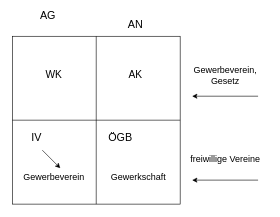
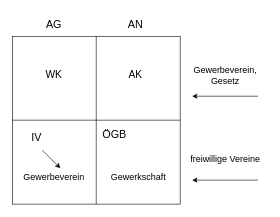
  <mxCell id="0" />
  <mxCell id="1" parent="0" />
  <mxCell id="2" value="" style="rounded=0;whiteSpace=wrap;html=1;" vertex="1" parent="1"><mxGeometry x="20" y="60" width="280" height="280" as="geometry" /></mxCell>
  <mxCell id="3" value="" style="endArrow=none;html=1;rounded=0;entryX=0.5;entryY=0;entryDx=0;entryDy=0;exitX=0.5;exitY=1;exitDx=0;exitDy=0;" edge="1" parent="1" source="2" target="2"><mxGeometry width="50" height="50" relative="1" as="geometry"><mxPoint x="200" y="180" as="sourcePoint" /><mxPoint x="250" y="130" as="targetPoint" /></mxGeometry></mxCell>
  <mxCell id="4" value="" style="endArrow=none;html=1;rounded=0;entryX=1;entryY=0.5;entryDx=0;entryDy=0;exitX=0;exitY=0.5;exitDx=0;exitDy=0;" edge="1" parent="1" source="2" target="2"><mxGeometry width="50" height="50" relative="1" as="geometry"><mxPoint x="90" y="320" as="sourcePoint" /><mxPoint x="140" y="270" as="targetPoint" /></mxGeometry></mxCell>
- <mxCell id="5" value="&lt;font style=&quot;font-size: 18px;&quot;&gt;AG&lt;/font&gt;" style="text;html=1;align=center;verticalAlign=middle;resizable=0;points=[];autosize=1;strokeColor=none;fillColor=none;" vertex="1" parent="1"><mxGeometry x="54" y="5" width="50" height="40" as="geometry" /></mxCell>
+ <mxCell id="5" value="&lt;font style=&quot;font-size: 18px;&quot;&gt;AG&lt;/font&gt;" style="text;html=1;align=center;verticalAlign=middle;resizable=0;points=[];autosize=1;strokeColor=none;fillColor=none;" vertex="1" parent="1"><mxGeometry x="64" y="20" width="50" height="40" as="geometry" /></mxCell>
  <mxCell id="6" value="&lt;font style=&quot;font-size: 18px;&quot;&gt;AN&lt;/font&gt;" style="text;html=1;align=center;verticalAlign=middle;resizable=0;points=[];autosize=1;strokeColor=none;fillColor=none;" vertex="1" parent="1"><mxGeometry x="200" y="20" width="50" height="40" as="geometry" /></mxCell>
  <mxCell id="7" value="&lt;font style=&quot;font-size: 17px;&quot;&gt;AK&lt;/font&gt;" style="text;html=1;align=center;verticalAlign=middle;resizable=0;points=[];autosize=1;strokeColor=none;fillColor=none;" vertex="1" parent="1"><mxGeometry x="200" y="110" width="50" height="30" as="geometry" /></mxCell>
  <mxCell id="8" value="&lt;font style=&quot;font-size: 17px;&quot;&gt;WK&lt;/font&gt;" style="text;html=1;align=center;verticalAlign=middle;resizable=0;points=[];autosize=1;strokeColor=none;fillColor=none;" vertex="1" parent="1"><mxGeometry x="64" y="110" width="50" height="30" as="geometry" /></mxCell>
  <mxCell id="9" value="&lt;font style=&quot;font-size: 15px;&quot;&gt;Gewerbeverein,&lt;br&gt;Gesetz&lt;/font&gt;" style="text;html=1;align=center;verticalAlign=middle;resizable=0;points=[];autosize=1;strokeColor=none;fillColor=none;" vertex="1" parent="1"><mxGeometry x="320" y="100" width="110" height="50" as="geometry" /></mxCell>
  <mxCell id="10" value="" style="endArrow=classic;html=1;rounded=0;entryX=0;entryY=1.2;entryDx=0;entryDy=0;entryPerimeter=0;" edge="1" parent="1" target="9"><mxGeometry width="50" height="50" relative="1" as="geometry"><mxPoint x="430" y="160" as="sourcePoint" /><mxPoint x="410" y="180" as="targetPoint" /></mxGeometry></mxCell>
  <mxCell id="11" value="&lt;span style=&quot;font-size: 15px;&quot;&gt;freiwillige Vereine&lt;/span&gt;" style="text;html=1;align=center;verticalAlign=middle;resizable=0;points=[];autosize=1;strokeColor=none;fillColor=none;" vertex="1" parent="1"><mxGeometry x="305" y="250" width="140" height="30" as="geometry" /></mxCell>
  <mxCell id="12" value="" style="endArrow=classic;html=1;rounded=0;" edge="1" parent="1"><mxGeometry width="50" height="50" relative="1" as="geometry"><mxPoint x="430" y="300" as="sourcePoint" /><mxPoint x="320" y="300" as="targetPoint" /></mxGeometry></mxCell>
- <mxCell id="13" value="&lt;font style=&quot;font-size: 18px;&quot;&gt;ÖGB&lt;/font&gt;" style="text;html=1;align=center;verticalAlign=middle;resizable=0;points=[];autosize=1;strokeColor=none;fillColor=none;" vertex="1" parent="1"><mxGeometry x="170" y="210" width="60" height="40" as="geometry" /></mxCell>
+ <mxCell id="13" value="&lt;font style=&quot;font-size: 18px;&quot;&gt;ÖGB&lt;/font&gt;" style="text;html=1;align=center;verticalAlign=middle;resizable=0;points=[];autosize=1;strokeColor=none;fillColor=none;" vertex="1" parent="1"><mxGeometry x="160" y="205" width="60" height="40" as="geometry" /></mxCell>
  <mxCell id="14" value="&lt;font style=&quot;font-size: 18px;&quot;&gt;IV&lt;/font&gt;" style="text;html=1;align=center;verticalAlign=middle;resizable=0;points=[];autosize=1;strokeColor=none;fillColor=none;" vertex="1" parent="1"><mxGeometry x="40" y="210" width="40" height="40" as="geometry" /></mxCell>
  <mxCell id="15" value="&lt;span style=&quot;font-size: 15px;&quot;&gt;Gewerbeverein&lt;/span&gt;" style="text;html=1;align=center;verticalAlign=middle;resizable=0;points=[];autosize=1;strokeColor=none;fillColor=none;" vertex="1" parent="1"><mxGeometry x="24" y="280" width="130" height="30" as="geometry" /></mxCell>
  <mxCell id="16" value="&lt;span style=&quot;font-size: 15px;&quot;&gt;Gewerkschaft&lt;/span&gt;" style="text;html=1;align=center;verticalAlign=middle;resizable=0;points=[];autosize=1;strokeColor=none;fillColor=none;" vertex="1" parent="1"><mxGeometry x="170" y="280" width="120" height="30" as="geometry" /></mxCell>
  <mxCell id="17" value="" style="endArrow=classic;html=1;rounded=0;exitX=0.62;exitY=1.045;exitDx=0;exitDy=0;exitPerimeter=0;" edge="1" parent="1"><mxGeometry width="50" height="50" relative="1" as="geometry"><mxPoint x="70" y="250" as="sourcePoint" /><mxPoint x="100" y="280" as="targetPoint" /></mxGeometry></mxCell>
